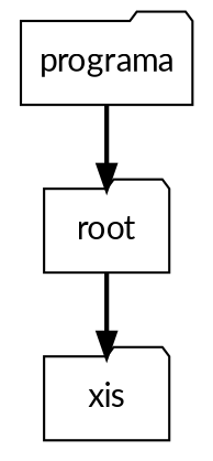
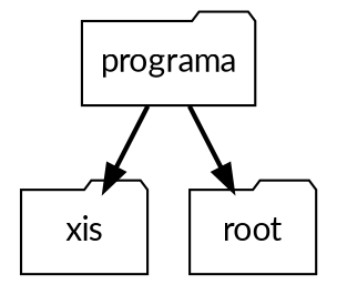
  digraph {
    fontname=Lato
    node [fontname=Lato shape=folder]
    edge [fontname=Lato style=bold]
    n1 [label=xis]
    n2 [label=programa]
    n3 [label=root]
-   n3 -> n1
+   n2 -> n1
    n2 -> n3
  }
